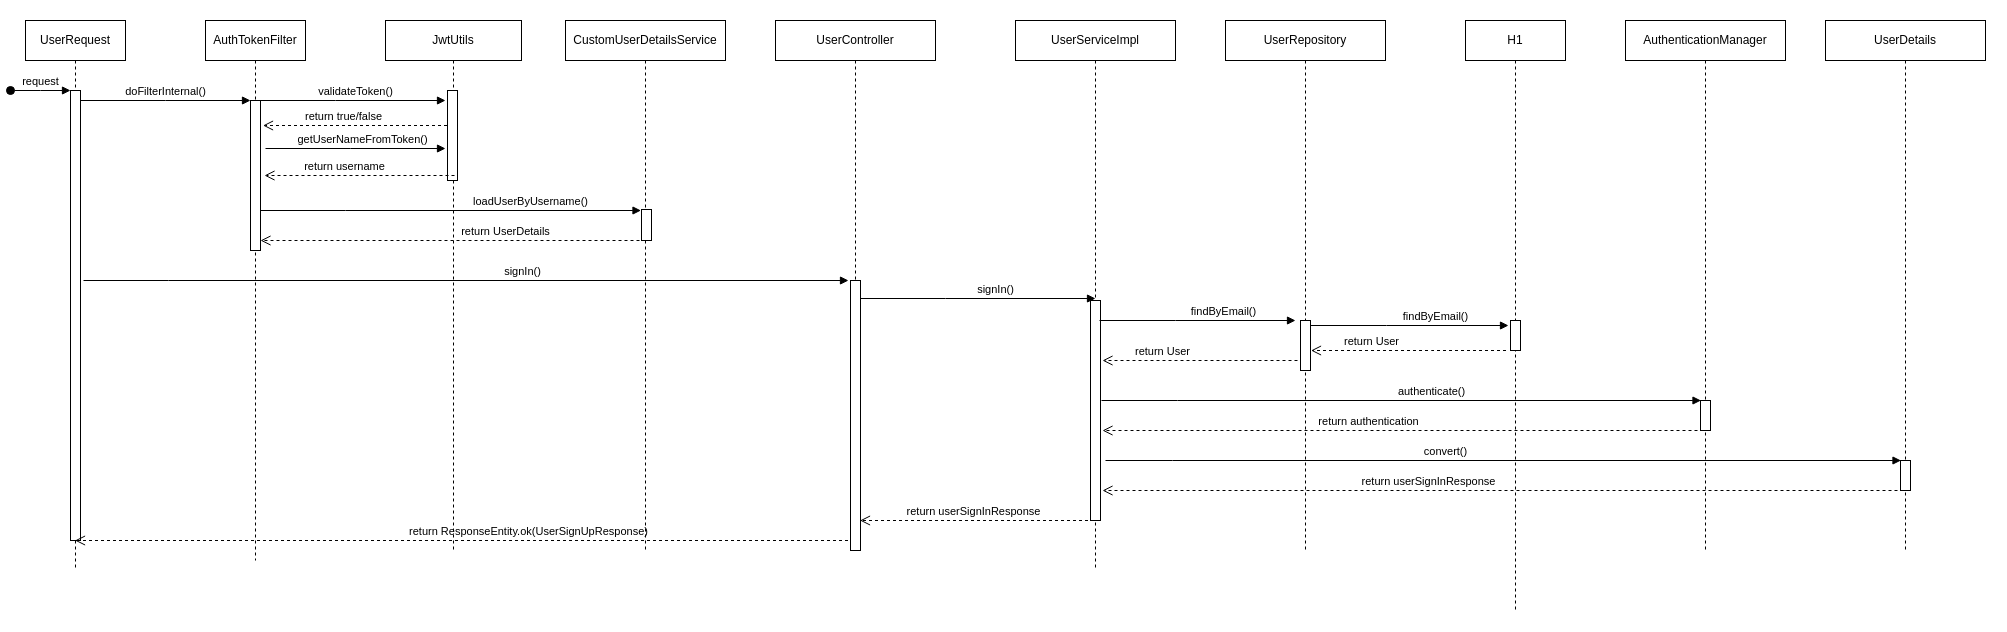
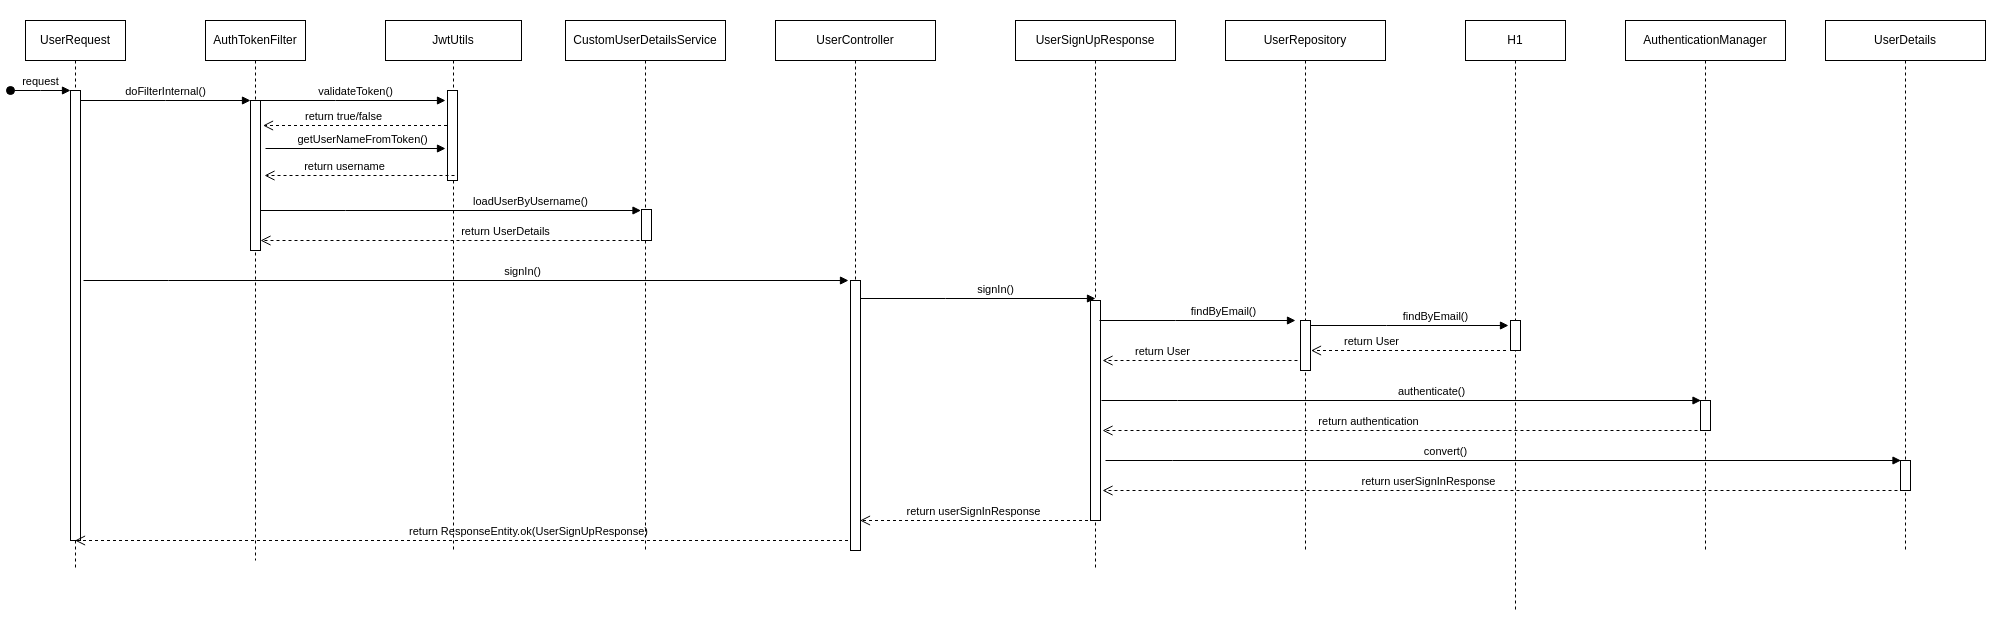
  <mxCell id="0" />
  <mxCell id="1" parent="0" />
  <mxCell id="2" value="UserRequest" style="shape=umlLifeline;perimeter=lifelinePerimeter;whiteSpace=wrap;html=1;container=0;dropTarget=0;collapsible=0;recursiveResize=0;outlineConnect=0;portConstraint=eastwest;newEdgeStyle={&quot;edgeStyle&quot;:&quot;elbowEdgeStyle&quot;,&quot;elbow&quot;:&quot;vertical&quot;,&quot;curved&quot;:0,&quot;rounded&quot;:0};" parent="1" vertex="1"><mxGeometry x="20" y="20" width="100" height="550" as="geometry" /></mxCell>
  <mxCell id="3" value="" style="html=1;points=[];perimeter=orthogonalPerimeter;outlineConnect=0;targetShapes=umlLifeline;portConstraint=eastwest;newEdgeStyle={&quot;edgeStyle&quot;:&quot;elbowEdgeStyle&quot;,&quot;elbow&quot;:&quot;vertical&quot;,&quot;curved&quot;:0,&quot;rounded&quot;:0};" parent="2" vertex="1"><mxGeometry x="45" y="70" width="10" height="450" as="geometry" /></mxCell>
  <mxCell id="4" value="request" style="html=1;verticalAlign=bottom;startArrow=oval;endArrow=block;startSize=8;edgeStyle=elbowEdgeStyle;elbow=vertical;curved=0;rounded=0;" parent="2" target="3" edge="1"><mxGeometry relative="1" as="geometry"><mxPoint x="-15" y="70" as="sourcePoint" /></mxGeometry></mxCell>
  <mxCell id="5" value="AuthTokenFilter" style="shape=umlLifeline;perimeter=lifelinePerimeter;whiteSpace=wrap;html=1;container=0;dropTarget=0;collapsible=0;recursiveResize=0;outlineConnect=0;portConstraint=eastwest;newEdgeStyle={&quot;edgeStyle&quot;:&quot;elbowEdgeStyle&quot;,&quot;elbow&quot;:&quot;vertical&quot;,&quot;curved&quot;:0,&quot;rounded&quot;:0};" parent="1" vertex="1"><mxGeometry x="200" y="20" width="100" height="540" as="geometry" /></mxCell>
  <mxCell id="6" value="" style="html=1;points=[];perimeter=orthogonalPerimeter;outlineConnect=0;targetShapes=umlLifeline;portConstraint=eastwest;newEdgeStyle={&quot;edgeStyle&quot;:&quot;elbowEdgeStyle&quot;,&quot;elbow&quot;:&quot;vertical&quot;,&quot;curved&quot;:0,&quot;rounded&quot;:0};" parent="5" vertex="1"><mxGeometry x="45" y="80" width="10" height="150" as="geometry" /></mxCell>
  <mxCell id="7" value="doFilterInternal()" style="html=1;verticalAlign=bottom;endArrow=block;edgeStyle=elbowEdgeStyle;elbow=vertical;curved=0;rounded=0;" parent="1" source="3" target="6" edge="1"><mxGeometry relative="1" as="geometry"><mxPoint x="175" y="110" as="sourcePoint" /><Array as="points"><mxPoint x="160" y="100" /></Array></mxGeometry></mxCell>
  <mxCell id="8" value="validateToken()" style="html=1;verticalAlign=bottom;endArrow=block;edgeStyle=elbowEdgeStyle;elbow=vertical;curved=0;rounded=0;" edge="1" parent="1"><mxGeometry x="0.078" relative="1" as="geometry"><mxPoint x="245" y="100" as="sourcePoint" /><Array as="points"><mxPoint x="330" y="100" /></Array><mxPoint x="440" y="100" as="targetPoint" /><mxPoint as="offset" /></mxGeometry></mxCell>
  <mxCell id="9" value="return true/false" style="html=1;verticalAlign=bottom;endArrow=open;dashed=1;endSize=8;edgeStyle=elbowEdgeStyle;elbow=vertical;curved=0;rounded=0;" edge="1" parent="1"><mxGeometry x="0.163" relative="1" as="geometry"><mxPoint x="257.5" y="125" as="targetPoint" /><Array as="points" /><mxPoint x="447.5" y="125" as="sourcePoint" /><mxPoint as="offset" /></mxGeometry></mxCell>
  <mxCell id="10" value="loadUserByUsername()" style="html=1;verticalAlign=bottom;endArrow=block;edgeStyle=elbowEdgeStyle;elbow=horizontal;curved=0;rounded=0;" edge="1" parent="1"><mxGeometry x="0.417" relative="1" as="geometry"><mxPoint x="255" y="210" as="sourcePoint" /><Array as="points"><mxPoint x="340" y="210" /></Array><mxPoint x="635.5" y="210" as="targetPoint" /><mxPoint as="offset" /></mxGeometry></mxCell>
  <mxCell id="11" value="return userSignInResponse" style="html=1;verticalAlign=bottom;endArrow=open;dashed=1;endSize=8;edgeStyle=elbowEdgeStyle;elbow=horizontal;curved=0;rounded=0;" edge="1" parent="1"><mxGeometry x="0.059" relative="1" as="geometry"><mxPoint x="854.5" y="520" as="targetPoint" /><Array as="points"><mxPoint x="1000" y="520" /></Array><mxPoint x="1094.5" y="520" as="sourcePoint" /><mxPoint as="offset" /></mxGeometry></mxCell>
  <mxCell id="12" value="return ResponseEntity.ok(UserSignUpResponse)" style="html=1;verticalAlign=bottom;endArrow=open;dashed=1;endSize=8;edgeStyle=elbowEdgeStyle;elbow=horizontal;curved=0;rounded=0;" edge="1" parent="1" target="2"><mxGeometry x="-0.171" relative="1" as="geometry"><mxPoint x="500" y="540" as="targetPoint" /><Array as="points"><mxPoint x="767.5" y="540" /></Array><mxPoint x="842.5" y="540" as="sourcePoint" /><mxPoint as="offset" /></mxGeometry></mxCell>
  <mxCell id="13" value="JwtUtils" style="shape=umlLifeline;perimeter=lifelinePerimeter;whiteSpace=wrap;html=1;container=0;dropTarget=0;collapsible=0;recursiveResize=0;outlineConnect=0;portConstraint=eastwest;newEdgeStyle={&quot;edgeStyle&quot;:&quot;elbowEdgeStyle&quot;,&quot;elbow&quot;:&quot;vertical&quot;,&quot;curved&quot;:0,&quot;rounded&quot;:0};" vertex="1" parent="1"><mxGeometry x="380" y="20" width="136" height="530" as="geometry" /></mxCell>
  <mxCell id="14" value="" style="html=1;points=[];perimeter=orthogonalPerimeter;outlineConnect=0;targetShapes=umlLifeline;portConstraint=eastwest;newEdgeStyle={&quot;edgeStyle&quot;:&quot;elbowEdgeStyle&quot;,&quot;elbow&quot;:&quot;vertical&quot;,&quot;curved&quot;:0,&quot;rounded&quot;:0};" vertex="1" parent="13"><mxGeometry x="62" y="70" width="10" height="90" as="geometry" /></mxCell>
- <mxCell id="15" value="UserServiceImpl" style="shape=umlLifeline;perimeter=lifelinePerimeter;whiteSpace=wrap;html=1;container=0;dropTarget=0;collapsible=0;recursiveResize=0;outlineConnect=0;portConstraint=eastwest;newEdgeStyle={&quot;edgeStyle&quot;:&quot;elbowEdgeStyle&quot;,&quot;elbow&quot;:&quot;vertical&quot;,&quot;curved&quot;:0,&quot;rounded&quot;:0};" vertex="1" parent="1"><mxGeometry x="1010" y="20" width="160" height="550" as="geometry" /></mxCell>
+ <mxCell id="15" value="UserSignUpResponse" style="shape=umlLifeline;perimeter=lifelinePerimeter;whiteSpace=wrap;html=1;container=0;dropTarget=0;collapsible=0;recursiveResize=0;outlineConnect=0;portConstraint=eastwest;newEdgeStyle={&quot;edgeStyle&quot;:&quot;elbowEdgeStyle&quot;,&quot;elbow&quot;:&quot;vertical&quot;,&quot;curved&quot;:0,&quot;rounded&quot;:0};" vertex="1" parent="1"><mxGeometry x="1010" y="20" width="160" height="550" as="geometry" /></mxCell>
  <mxCell id="16" value="" style="html=1;points=[];perimeter=orthogonalPerimeter;outlineConnect=0;targetShapes=umlLifeline;portConstraint=eastwest;newEdgeStyle={&quot;edgeStyle&quot;:&quot;elbowEdgeStyle&quot;,&quot;elbow&quot;:&quot;vertical&quot;,&quot;curved&quot;:0,&quot;rounded&quot;:0};" vertex="1" parent="15"><mxGeometry x="75" y="280" width="10" height="220" as="geometry" /></mxCell>
  <mxCell id="17" value="H1" style="shape=umlLifeline;perimeter=lifelinePerimeter;whiteSpace=wrap;html=1;container=0;dropTarget=0;collapsible=0;recursiveResize=0;outlineConnect=0;portConstraint=eastwest;newEdgeStyle={&quot;edgeStyle&quot;:&quot;elbowEdgeStyle&quot;,&quot;elbow&quot;:&quot;vertical&quot;,&quot;curved&quot;:0,&quot;rounded&quot;:0};" vertex="1" parent="1"><mxGeometry x="1460" y="20" width="100" height="590" as="geometry" /></mxCell>
  <mxCell id="18" value="" style="html=1;points=[];perimeter=orthogonalPerimeter;outlineConnect=0;targetShapes=umlLifeline;portConstraint=eastwest;newEdgeStyle={&quot;edgeStyle&quot;:&quot;elbowEdgeStyle&quot;,&quot;elbow&quot;:&quot;vertical&quot;,&quot;curved&quot;:0,&quot;rounded&quot;:0};" vertex="1" parent="17"><mxGeometry x="45" y="300" width="10" height="30" as="geometry" /></mxCell>
  <mxCell id="19" value="findByEmail()" style="html=1;verticalAlign=bottom;endArrow=block;edgeStyle=elbowEdgeStyle;elbow=vertical;curved=0;rounded=0;" edge="1" parent="1"><mxGeometry x="0.264" relative="1" as="geometry"><mxPoint x="1094" y="320" as="sourcePoint" /><Array as="points"><mxPoint x="1170" y="320" /></Array><mxPoint x="1290" y="320" as="targetPoint" /><mxPoint as="offset" /></mxGeometry></mxCell>
  <mxCell id="20" value="return User" style="html=1;verticalAlign=bottom;endArrow=open;dashed=1;endSize=8;edgeStyle=elbowEdgeStyle;elbow=horizontal;curved=0;rounded=0;" edge="1" parent="1"><mxGeometry x="0.388" relative="1" as="geometry"><mxPoint x="1305.5" y="350" as="targetPoint" /><Array as="points"><mxPoint x="1426" y="350" /></Array><mxPoint x="1500.5" y="350" as="sourcePoint" /><mxPoint as="offset" /></mxGeometry></mxCell>
  <mxCell id="21" value="getUserNameFromToken()" style="html=1;verticalAlign=bottom;endArrow=block;edgeStyle=elbowEdgeStyle;elbow=vertical;curved=0;rounded=0;" edge="1" parent="1"><mxGeometry x="0.078" relative="1" as="geometry"><mxPoint x="260" y="148" as="sourcePoint" /><Array as="points"><mxPoint x="345" y="148" /></Array><mxPoint x="440" y="148" as="targetPoint" /><mxPoint as="offset" /></mxGeometry></mxCell>
  <mxCell id="22" value="return username" style="html=1;verticalAlign=bottom;endArrow=open;dashed=1;endSize=8;edgeStyle=elbowEdgeStyle;elbow=horizontal;curved=0;rounded=0;" edge="1" parent="1"><mxGeometry x="0.163" relative="1" as="geometry"><mxPoint x="259" y="175" as="targetPoint" /><Array as="points" /><mxPoint x="449" y="175" as="sourcePoint" /><mxPoint as="offset" /></mxGeometry></mxCell>
  <mxCell id="23" value="CustomUserDetailsService" style="shape=umlLifeline;perimeter=lifelinePerimeter;whiteSpace=wrap;html=1;container=0;dropTarget=0;collapsible=0;recursiveResize=0;outlineConnect=0;portConstraint=eastwest;newEdgeStyle={&quot;edgeStyle&quot;:&quot;elbowEdgeStyle&quot;,&quot;elbow&quot;:&quot;vertical&quot;,&quot;curved&quot;:0,&quot;rounded&quot;:0};" vertex="1" parent="1"><mxGeometry x="560" y="20" width="160" height="530" as="geometry" /></mxCell>
  <mxCell id="24" value="" style="html=1;points=[];perimeter=orthogonalPerimeter;outlineConnect=0;targetShapes=umlLifeline;portConstraint=eastwest;newEdgeStyle={&quot;edgeStyle&quot;:&quot;elbowEdgeStyle&quot;,&quot;elbow&quot;:&quot;vertical&quot;,&quot;curved&quot;:0,&quot;rounded&quot;:0};" vertex="1" parent="23"><mxGeometry x="76" y="189" width="10" height="31" as="geometry" /></mxCell>
  <mxCell id="25" value="return UserDetails" style="html=1;verticalAlign=bottom;endArrow=open;dashed=1;endSize=8;edgeStyle=elbowEdgeStyle;elbow=horizontal;curved=0;rounded=0;" edge="1" parent="1" target="6"><mxGeometry x="-0.273" relative="1" as="geometry"><mxPoint x="260" y="240" as="targetPoint" /><Array as="points"><mxPoint x="420" y="240" /></Array><mxPoint x="640" y="240" as="sourcePoint" /><mxPoint as="offset" /></mxGeometry></mxCell>
  <mxCell id="26" value="UserController" style="shape=umlLifeline;perimeter=lifelinePerimeter;whiteSpace=wrap;html=1;container=0;dropTarget=0;collapsible=0;recursiveResize=0;outlineConnect=0;portConstraint=eastwest;newEdgeStyle={&quot;edgeStyle&quot;:&quot;elbowEdgeStyle&quot;,&quot;elbow&quot;:&quot;vertical&quot;,&quot;curved&quot;:0,&quot;rounded&quot;:0};" vertex="1" parent="1"><mxGeometry x="770" y="20" width="160" height="530" as="geometry" /></mxCell>
  <mxCell id="27" value="" style="html=1;points=[];perimeter=orthogonalPerimeter;outlineConnect=0;targetShapes=umlLifeline;portConstraint=eastwest;newEdgeStyle={&quot;edgeStyle&quot;:&quot;elbowEdgeStyle&quot;,&quot;elbow&quot;:&quot;vertical&quot;,&quot;curved&quot;:0,&quot;rounded&quot;:0};" vertex="1" parent="26"><mxGeometry x="75" y="260" width="10" height="270" as="geometry" /></mxCell>
  <mxCell id="28" value="signIn()" style="html=1;verticalAlign=bottom;endArrow=block;edgeStyle=elbowEdgeStyle;elbow=vertical;curved=0;rounded=0;" edge="1" parent="1"><mxGeometry x="0.149" relative="1" as="geometry"><mxPoint x="78" y="280" as="sourcePoint" /><Array as="points"><mxPoint x="163" y="280" /></Array><mxPoint x="843" y="280" as="targetPoint" /><mxPoint as="offset" /></mxGeometry></mxCell>
  <mxCell id="29" value="signIn()" style="html=1;verticalAlign=bottom;endArrow=block;edgeStyle=elbowEdgeStyle;elbow=vertical;curved=0;rounded=0;" edge="1" parent="1"><mxGeometry x="0.149" relative="1" as="geometry"><mxPoint x="855" y="298" as="sourcePoint" /><Array as="points"><mxPoint x="940" y="298" /></Array><mxPoint x="1090" y="298" as="targetPoint" /><mxPoint as="offset" /></mxGeometry></mxCell>
  <mxCell id="30" value="UserRepository" style="shape=umlLifeline;perimeter=lifelinePerimeter;whiteSpace=wrap;html=1;container=0;dropTarget=0;collapsible=0;recursiveResize=0;outlineConnect=0;portConstraint=eastwest;newEdgeStyle={&quot;edgeStyle&quot;:&quot;elbowEdgeStyle&quot;,&quot;elbow&quot;:&quot;vertical&quot;,&quot;curved&quot;:0,&quot;rounded&quot;:0};" vertex="1" parent="1"><mxGeometry x="1220" y="20" width="160" height="530" as="geometry" /></mxCell>
  <mxCell id="31" value="" style="html=1;points=[];perimeter=orthogonalPerimeter;outlineConnect=0;targetShapes=umlLifeline;portConstraint=eastwest;newEdgeStyle={&quot;edgeStyle&quot;:&quot;elbowEdgeStyle&quot;,&quot;elbow&quot;:&quot;vertical&quot;,&quot;curved&quot;:0,&quot;rounded&quot;:0};" vertex="1" parent="30"><mxGeometry x="75" y="300" width="10" height="50" as="geometry" /></mxCell>
  <mxCell id="32" value="findByEmail()" style="html=1;verticalAlign=bottom;endArrow=block;edgeStyle=elbowEdgeStyle;elbow=vertical;curved=0;rounded=0;" edge="1" parent="1"><mxGeometry x="0.264" relative="1" as="geometry"><mxPoint x="1305" y="325" as="sourcePoint" /><Array as="points"><mxPoint x="1381" y="325" /></Array><mxPoint x="1503" y="325" as="targetPoint" /><mxPoint as="offset" /></mxGeometry></mxCell>
  <mxCell id="33" value="return User" style="html=1;verticalAlign=bottom;endArrow=open;dashed=1;endSize=8;edgeStyle=elbowEdgeStyle;elbow=horizontal;curved=0;rounded=0;" edge="1" parent="1"><mxGeometry x="0.388" relative="1" as="geometry"><mxPoint x="1097" y="360" as="targetPoint" /><Array as="points"><mxPoint x="1217.5" y="360" /></Array><mxPoint x="1292" y="360" as="sourcePoint" /><mxPoint as="offset" /></mxGeometry></mxCell>
  <mxCell id="34" value="authenticate()" style="html=1;verticalAlign=bottom;endArrow=block;edgeStyle=elbowEdgeStyle;elbow=vertical;curved=0;rounded=0;" edge="1" parent="1"><mxGeometry x="0.101" relative="1" as="geometry"><mxPoint x="1096" y="400" as="sourcePoint" /><Array as="points"><mxPoint x="1172" y="400" /></Array><mxPoint x="1695.5" y="400" as="targetPoint" /><mxPoint as="offset" /></mxGeometry></mxCell>
  <mxCell id="35" value="AuthenticationManager" style="shape=umlLifeline;perimeter=lifelinePerimeter;whiteSpace=wrap;html=1;container=0;dropTarget=0;collapsible=0;recursiveResize=0;outlineConnect=0;portConstraint=eastwest;newEdgeStyle={&quot;edgeStyle&quot;:&quot;elbowEdgeStyle&quot;,&quot;elbow&quot;:&quot;vertical&quot;,&quot;curved&quot;:0,&quot;rounded&quot;:0};" vertex="1" parent="1"><mxGeometry x="1620" y="20" width="160" height="530" as="geometry" /></mxCell>
  <mxCell id="36" value="" style="html=1;points=[];perimeter=orthogonalPerimeter;outlineConnect=0;targetShapes=umlLifeline;portConstraint=eastwest;newEdgeStyle={&quot;edgeStyle&quot;:&quot;elbowEdgeStyle&quot;,&quot;elbow&quot;:&quot;vertical&quot;,&quot;curved&quot;:0,&quot;rounded&quot;:0};" vertex="1" parent="35"><mxGeometry x="75" y="380" width="10" height="30" as="geometry" /></mxCell>
  <mxCell id="37" value="return authentication" style="html=1;verticalAlign=bottom;endArrow=open;dashed=1;endSize=8;edgeStyle=elbowEdgeStyle;elbow=horizontal;curved=0;rounded=0;" edge="1" parent="1"><mxGeometry x="0.106" relative="1" as="geometry"><mxPoint x="1097" y="430" as="targetPoint" /><Array as="points"><mxPoint x="1617.5" y="430" /></Array><mxPoint x="1692" y="430" as="sourcePoint" /><mxPoint as="offset" /></mxGeometry></mxCell>
  <mxCell id="38" value="UserDetails" style="shape=umlLifeline;perimeter=lifelinePerimeter;whiteSpace=wrap;html=1;container=0;dropTarget=0;collapsible=0;recursiveResize=0;outlineConnect=0;portConstraint=eastwest;newEdgeStyle={&quot;edgeStyle&quot;:&quot;elbowEdgeStyle&quot;,&quot;elbow&quot;:&quot;vertical&quot;,&quot;curved&quot;:0,&quot;rounded&quot;:0};" vertex="1" parent="1"><mxGeometry x="1820" y="20" width="160" height="530" as="geometry" /></mxCell>
  <mxCell id="39" value="" style="html=1;points=[];perimeter=orthogonalPerimeter;outlineConnect=0;targetShapes=umlLifeline;portConstraint=eastwest;newEdgeStyle={&quot;edgeStyle&quot;:&quot;elbowEdgeStyle&quot;,&quot;elbow&quot;:&quot;vertical&quot;,&quot;curved&quot;:0,&quot;rounded&quot;:0};" vertex="1" parent="38"><mxGeometry x="75" y="440" width="10" height="30" as="geometry" /></mxCell>
  <mxCell id="40" value="convert()" style="html=1;verticalAlign=bottom;endArrow=block;edgeStyle=elbowEdgeStyle;elbow=vertical;curved=0;rounded=0;" edge="1" parent="1"><mxGeometry x="-0.145" relative="1" as="geometry"><mxPoint x="1100" y="460" as="sourcePoint" /><Array as="points"><mxPoint x="1167" y="460" /></Array><mxPoint x="1895.5" y="460" as="targetPoint" /><mxPoint as="offset" /></mxGeometry></mxCell>
  <mxCell id="41" value="return userSignInResponse" style="html=1;verticalAlign=bottom;endArrow=open;dashed=1;endSize=8;edgeStyle=elbowEdgeStyle;elbow=horizontal;curved=0;rounded=0;" edge="1" parent="1"><mxGeometry x="0.179" relative="1" as="geometry"><mxPoint x="1097" y="490" as="targetPoint" /><Array as="points"><mxPoint x="1817.5" y="490" /></Array><mxPoint x="1892" y="490" as="sourcePoint" /><mxPoint as="offset" /></mxGeometry></mxCell>
